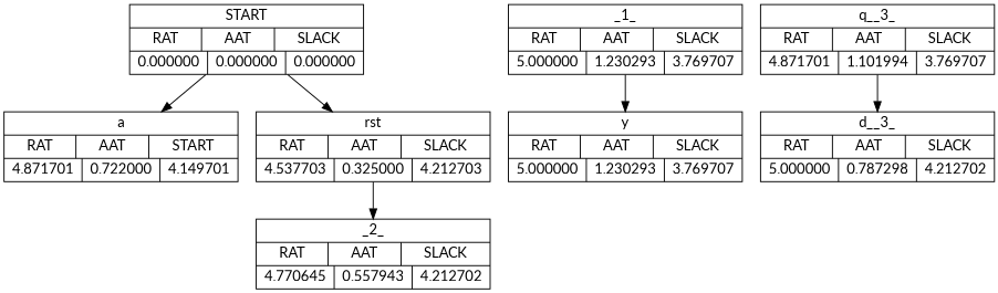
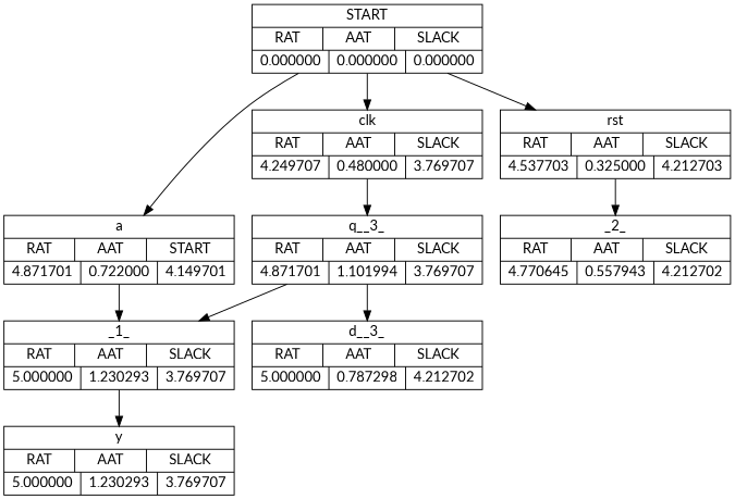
  digraph {
    fontname=Lato
    node [fontname=Lato shape=record]
    edge [fontname=Lato]
    n1 [label="{{START}|{RAT|AAT|SLACK}|{0.000000|0.000000|0.000000}}"]
    n2 [label="{{a}|{RAT|AAT|START}|{4.871701|0.722000|4.149701}}"]
+   n3 [label="{{clk}|{RAT|AAT|SLACK}|{4.249707|0.480000|3.769707}}"]
    n4 [label="{{rst}|{RAT|AAT|SLACK}|{4.537703|0.325000|4.212703}}"]
    n5 [label="{{_1_}|{RAT|AAT|SLACK}|{5.000000|1.230293|3.769707}}"]
    n6 [label="{{q__3_}|{RAT|AAT|SLACK}|{4.871701|1.101994|3.769707}}"]
    n7 [label="{{_2_}|{RAT|AAT|SLACK}|{4.770645|0.557943|4.212702}}"]
    n8 [label="{{y}|{RAT|AAT|SLACK}|{5.000000|1.230293|3.769707}}"]
    n9 [label="{{d__3_}|{RAT|AAT|SLACK}|{5.000000|0.787298|4.212702}}"]
    n1 -> n2
+   n1 -> n3
    n1 -> n4
+   n2 -> n5
+   n3 -> n6
    n4 -> n7
    n5 -> n8
+   n6 -> n5
    n6 -> n9
  }
